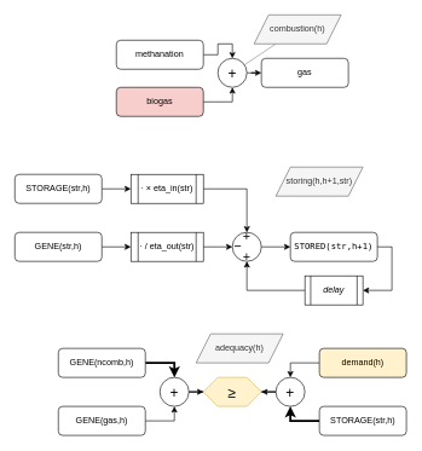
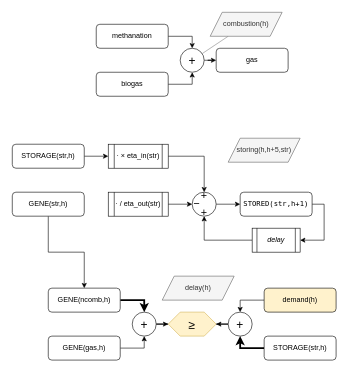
  <mxCell id="0" />
  <mxCell id="1" parent="0" />
  <mxCell id="2" style="edgeStyle=orthogonalEdgeStyle;rounded=0;orthogonalLoop=1;jettySize=auto;html=1;entryX=0.5;entryY=0;entryDx=0;entryDy=0;" parent="1" source="3" target="7" edge="1"><mxGeometry relative="1" as="geometry" /></mxCell>
- <mxCell id="3" value="methanation" style="rounded=1;whiteSpace=wrap;html=1;" parent="1" vertex="1"><mxGeometry x="160" y="55" width="120" height="40" as="geometry" /></mxCell>
+ <mxCell id="3" value="methanation" style="rounded=1;whiteSpace=wrap;html=1;" parent="1" vertex="1"><mxGeometry x="160" y="40" width="120" height="40" as="geometry" /></mxCell>
  <mxCell id="4" style="edgeStyle=orthogonalEdgeStyle;rounded=0;orthogonalLoop=1;jettySize=auto;html=1;entryX=0.5;entryY=1;entryDx=0;entryDy=0;" parent="1" source="5" target="7" edge="1"><mxGeometry relative="1" as="geometry" /></mxCell>
- <mxCell id="5" value="biogas" style="rounded=1;whiteSpace=wrap;html=1;fillColor=#f8cecc;" parent="1" vertex="1"><mxGeometry x="160" y="120" width="120" height="40" as="geometry" /></mxCell>
+ <mxCell id="5" value="biogas" style="rounded=1;whiteSpace=wrap;html=1;" parent="1" vertex="1"><mxGeometry x="160" y="120" width="120" height="40" as="geometry" /></mxCell>
  <mxCell id="6" value="" style="edgeStyle=orthogonalEdgeStyle;curved=1;rounded=0;orthogonalLoop=1;jettySize=auto;html=1;" parent="1" source="7" target="8" edge="1"><mxGeometry relative="1" as="geometry" /></mxCell>
  <mxCell id="7" value="&lt;font style=&quot;font-size: 20px&quot;&gt;+&lt;/font&gt;" style="ellipse;whiteSpace=wrap;html=1;aspect=fixed;" parent="1" vertex="1"><mxGeometry x="300" y="80" width="40" height="40" as="geometry" /></mxCell>
  <mxCell id="8" value="gas" style="rounded=1;whiteSpace=wrap;html=1;" parent="1" vertex="1"><mxGeometry x="360" y="80" width="120" height="40" as="geometry" /></mxCell>
  <mxCell id="9" style="orthogonalLoop=1;jettySize=auto;html=1;fontSize=12;rounded=0;dashed=1;dashPattern=1 1;endArrow=none;endFill=0;" parent="1" source="10" target="7" edge="1"><mxGeometry relative="1" as="geometry" /></mxCell>
  <mxCell id="10" value="combustion(h)" style="shape=parallelogram;perimeter=parallelogramPerimeter;whiteSpace=wrap;html=1;fixedSize=1;fontSize=12;fillColor=#f5f5f5;strokeColor=#666666;fontColor=#333333;" parent="1" vertex="1"><mxGeometry x="350" y="20" width="120" height="40" as="geometry" /></mxCell>
  <mxCell id="11" style="edgeStyle=orthogonalEdgeStyle;rounded=0;orthogonalLoop=1;jettySize=auto;html=1;entryX=1;entryY=0.5;entryDx=0;entryDy=0;exitX=1;exitY=0.5;exitDx=0;exitDy=0;" parent="1" source="12" target="24" edge="1"><mxGeometry relative="1" as="geometry" /></mxCell>
  <mxCell id="12" value="&lt;pre&gt;&lt;code&gt;STORED(str,h+1)&lt;/code&gt;&lt;/pre&gt;" style="rounded=1;whiteSpace=wrap;html=1;" parent="1" vertex="1"><mxGeometry x="400" y="320" width="120" height="40" as="geometry" /></mxCell>
  <mxCell id="13" value="" style="edgeStyle=orthogonalEdgeStyle;rounded=0;orthogonalLoop=1;jettySize=auto;html=1;" parent="1" source="14" target="12" edge="1"><mxGeometry relative="1" as="geometry" /></mxCell>
  <mxCell id="14" value="&lt;p style=&quot;line-height: 80%&quot;&gt;+&lt;br&gt;−&amp;nbsp; &amp;nbsp; &amp;nbsp;&lt;br&gt;+&lt;/p&gt;" style="ellipse;whiteSpace=wrap;html=1;aspect=fixed;spacing=0;fontSize=18;" parent="1" vertex="1"><mxGeometry x="320" y="320" width="40" height="40" as="geometry" /></mxCell>
  <mxCell id="15" value="" style="edgeStyle=orthogonalEdgeStyle;rounded=0;orthogonalLoop=1;jettySize=auto;html=1;" parent="1" source="16" target="20" edge="1"><mxGeometry relative="1" as="geometry" /></mxCell>
  <mxCell id="16" value="STORAGE(str,h)" style="rounded=1;whiteSpace=wrap;html=1;" parent="1" vertex="1"><mxGeometry x="20" y="240" width="120" height="40" as="geometry" /></mxCell>
- <mxCell id="17" value="" style="edgeStyle=orthogonalEdgeStyle;rounded=0;orthogonalLoop=1;jettySize=auto;html=1;" parent="1" source="18" target="22" edge="1"><mxGeometry relative="1" as="geometry" /></mxCell>
+ <mxCell id="17" value="" style="edgeStyle=orthogonalEdgeStyle;rounded=0;orthogonalLoop=1;jettySize=auto;html=1;" parent="1" source="18" target="27" edge="1"><mxGeometry relative="1" as="geometry" /></mxCell>
  <mxCell id="18" value="GENE(str,h)" style="rounded=1;whiteSpace=wrap;html=1;" parent="1" vertex="1"><mxGeometry x="20" y="320" width="120" height="40" as="geometry" /></mxCell>
  <mxCell id="19" style="edgeStyle=orthogonalEdgeStyle;rounded=0;orthogonalLoop=1;jettySize=auto;html=1;" parent="1" source="20" target="14" edge="1"><mxGeometry relative="1" as="geometry" /></mxCell>
  <mxCell id="20" value="· × eta_in(str)" style="shape=process;whiteSpace=wrap;html=1;backgroundOutline=1;fontFamily=Helvetica;fontSize=12;fontColor=#000000;align=center;strokeColor=#000000;fillColor=#ffffff;" parent="1" vertex="1"><mxGeometry x="180" y="240" width="100" height="40" as="geometry" /></mxCell>
  <mxCell id="21" value="" style="edgeStyle=orthogonalEdgeStyle;rounded=0;orthogonalLoop=1;jettySize=auto;html=1;fontSize=18;" parent="1" source="22" target="14" edge="1"><mxGeometry relative="1" as="geometry" /></mxCell>
  <mxCell id="22" value="· / eta_out(str)" style="shape=process;whiteSpace=wrap;html=1;backgroundOutline=1;fontFamily=Helvetica;fontSize=12;fontColor=#000000;align=center;strokeColor=#000000;fillColor=#ffffff;" parent="1" vertex="1"><mxGeometry x="180" y="320" width="100" height="40" as="geometry" /></mxCell>
  <mxCell id="23" style="edgeStyle=orthogonalEdgeStyle;rounded=0;orthogonalLoop=1;jettySize=auto;html=1;" parent="1" source="24" target="14" edge="1"><mxGeometry relative="1" as="geometry"><mxPoint x="370" y="370" as="targetPoint" /></mxGeometry></mxCell>
  <mxCell id="24" value="&lt;i&gt;delay&lt;/i&gt;" style="shape=process;whiteSpace=wrap;html=1;backgroundOutline=1;fontFamily=Helvetica;fontSize=12;fontColor=#000000;align=center;strokeColor=#000000;fillColor=#ffffff;" parent="1" vertex="1"><mxGeometry x="420" y="380" width="80" height="40" as="geometry" /></mxCell>
- <mxCell id="25" value="storing(h,h+1,str)" style="shape=parallelogram;perimeter=parallelogramPerimeter;whiteSpace=wrap;html=1;fixedSize=1;fontSize=12;fillColor=#f5f5f5;strokeColor=#666666;fontColor=#333333;" parent="1" vertex="1"><mxGeometry x="380" y="230" width="120" height="40" as="geometry" /></mxCell>
+ <mxCell id="25" value="storing(h,h+5,str)" style="shape=parallelogram;perimeter=parallelogramPerimeter;whiteSpace=wrap;html=1;fixedSize=1;fontSize=12;fillColor=#f5f5f5;strokeColor=#666666;fontColor=#333333;" parent="1" vertex="1"><mxGeometry x="380" y="230" width="120" height="40" as="geometry" /></mxCell>
  <mxCell id="26" style="edgeStyle=orthogonalEdgeStyle;rounded=0;orthogonalLoop=1;jettySize=auto;html=1;entryX=0.5;entryY=0;entryDx=0;entryDy=0;strokeWidth=3;" edge="1" parent="1" source="27" target="31"><mxGeometry relative="1" as="geometry" /></mxCell>
  <mxCell id="27" value="GENE(ncomb,h)" style="rounded=1;whiteSpace=wrap;html=1;" vertex="1" parent="1"><mxGeometry x="80" y="480" width="120" height="40" as="geometry" /></mxCell>
  <mxCell id="28" style="edgeStyle=orthogonalEdgeStyle;rounded=0;orthogonalLoop=1;jettySize=auto;html=1;entryX=0.5;entryY=1;entryDx=0;entryDy=0;" edge="1" parent="1" source="29" target="31"><mxGeometry relative="1" as="geometry" /></mxCell>
  <mxCell id="29" value="GENE(gas,h)" style="rounded=1;whiteSpace=wrap;html=1;" vertex="1" parent="1"><mxGeometry x="80" y="560" width="120" height="40" as="geometry" /></mxCell>
  <mxCell id="30" value="" style="edgeStyle=orthogonalEdgeStyle;rounded=0;orthogonalLoop=1;jettySize=auto;html=1;fontSize=20;" edge="1" parent="1" source="31" target="32"><mxGeometry relative="1" as="geometry" /></mxCell>
  <mxCell id="31" value="&lt;font style=&quot;font-size: 20px&quot;&gt;+&lt;/font&gt;" style="ellipse;whiteSpace=wrap;html=1;aspect=fixed;" vertex="1" parent="1"><mxGeometry x="220" y="520" width="40" height="40" as="geometry" /></mxCell>
  <mxCell id="32" value="≥" style="shape=hexagon;perimeter=hexagonPerimeter2;whiteSpace=wrap;html=1;fixedSize=1;fontSize=20;fillColor=#fff2cc;strokeColor=#d6b656;" vertex="1" parent="1"><mxGeometry x="280" y="520" width="80" height="40" as="geometry" /></mxCell>
  <mxCell id="33" style="edgeStyle=orthogonalEdgeStyle;rounded=0;orthogonalLoop=1;jettySize=auto;html=1;entryX=0.5;entryY=0;entryDx=0;entryDy=0;fontSize=20;" edge="1" parent="1" source="34" target="38"><mxGeometry relative="1" as="geometry" /></mxCell>
  <mxCell id="34" value="demand(h)" style="rounded=1;whiteSpace=wrap;html=1;fillColor=#fff2cc;" vertex="1" parent="1"><mxGeometry x="440" y="480" width="120" height="40" as="geometry" /></mxCell>
  <mxCell id="35" style="edgeStyle=orthogonalEdgeStyle;rounded=0;orthogonalLoop=1;jettySize=auto;html=1;entryX=0.5;entryY=1;entryDx=0;entryDy=0;fontSize=20;strokeWidth=3;" edge="1" parent="1" source="36" target="38"><mxGeometry relative="1" as="geometry" /></mxCell>
  <mxCell id="36" value="STORAGE(str,h)" style="rounded=1;whiteSpace=wrap;html=1;" vertex="1" parent="1"><mxGeometry x="440" y="560" width="120" height="40" as="geometry" /></mxCell>
  <mxCell id="37" value="" style="edgeStyle=orthogonalEdgeStyle;rounded=0;orthogonalLoop=1;jettySize=auto;html=1;fontSize=20;" edge="1" parent="1" source="38" target="32"><mxGeometry relative="1" as="geometry" /></mxCell>
  <mxCell id="38" value="&lt;font style=&quot;font-size: 20px&quot;&gt;+&lt;/font&gt;" style="ellipse;whiteSpace=wrap;html=1;aspect=fixed;" vertex="1" parent="1"><mxGeometry x="380" y="520" width="40" height="40" as="geometry" /></mxCell>
- <mxCell id="39" value="adequacy(h)" style="shape=parallelogram;perimeter=parallelogramPerimeter;whiteSpace=wrap;html=1;fixedSize=1;fontSize=12;fillColor=#f5f5f5;strokeColor=#666666;fontColor=#333333;" vertex="1" parent="1"><mxGeometry x="270" y="460" width="120" height="40" as="geometry" /></mxCell>
+ <mxCell id="39" value="delay(h)" style="shape=parallelogram;perimeter=parallelogramPerimeter;whiteSpace=wrap;html=1;fixedSize=1;fontSize=12;fillColor=#f5f5f5;strokeColor=#666666;fontColor=#333333;" vertex="1" parent="1"><mxGeometry x="270" y="460" width="120" height="40" as="geometry" /></mxCell>
